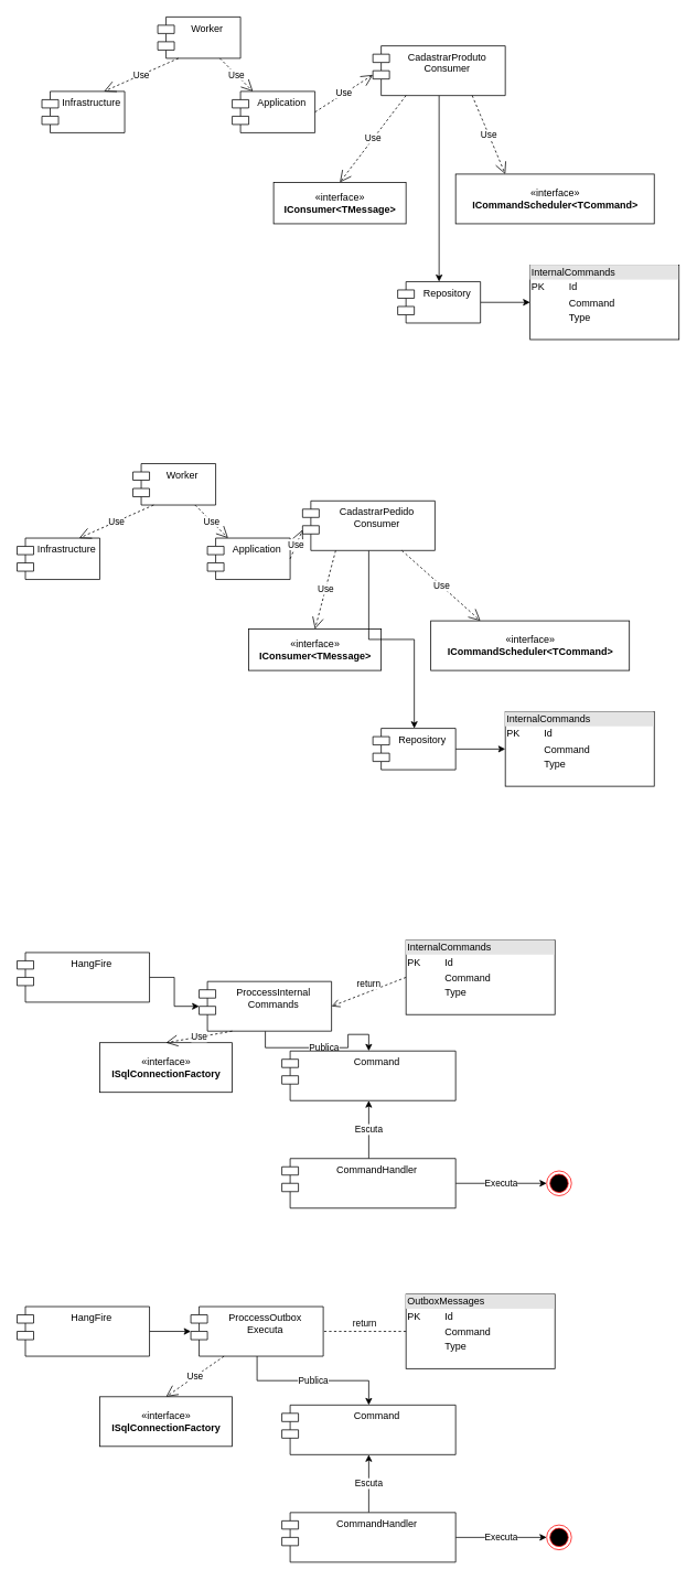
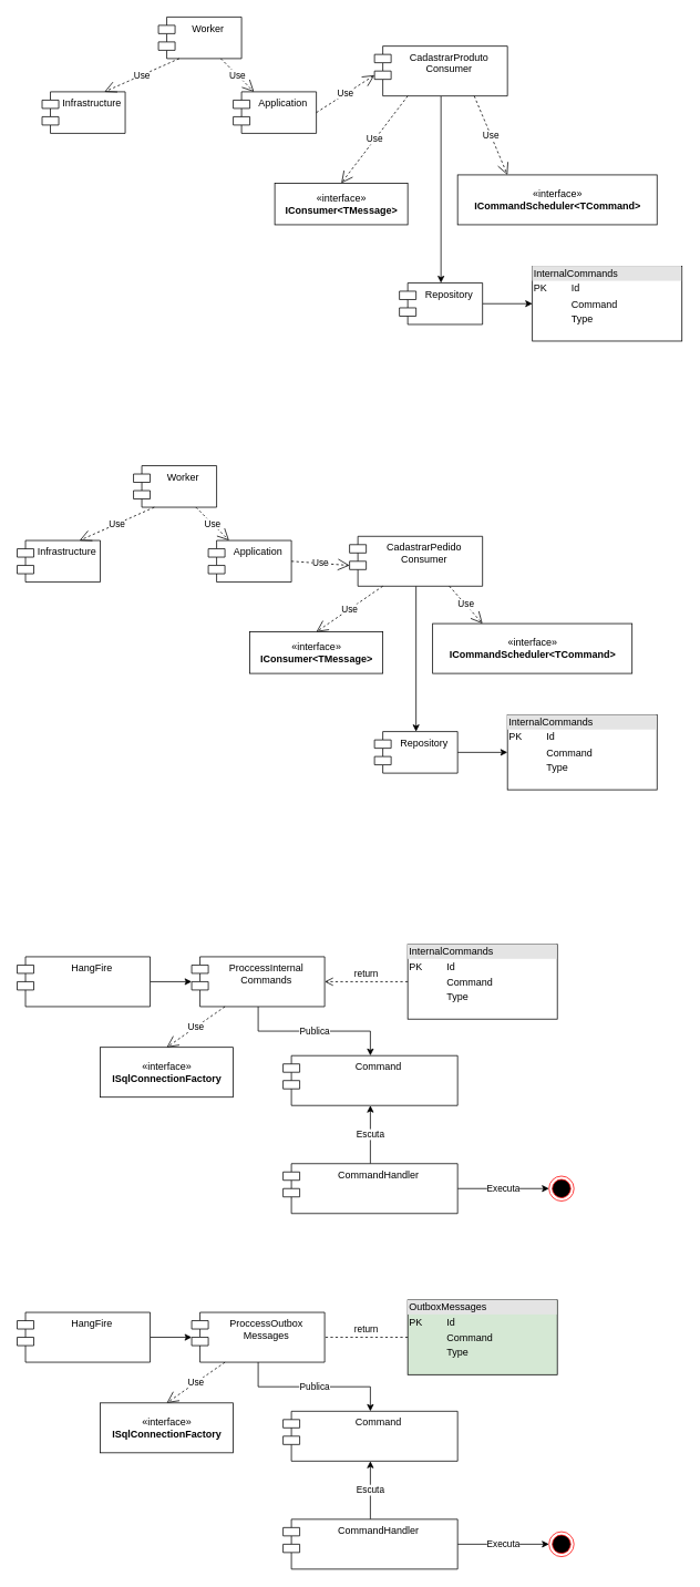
  <mxCell id="0" />
  <mxCell id="1" parent="0" />
  <mxCell id="2" value="Worker" style="shape=module;align=left;spacingLeft=20;align=center;verticalAlign=top;" parent="1" vertex="1"><mxGeometry x="190" y="20" width="100" height="50" as="geometry" /></mxCell>
  <mxCell id="3" value="Application" style="shape=module;align=left;spacingLeft=20;align=center;verticalAlign=top;" parent="1" vertex="1"><mxGeometry x="280" y="110" width="100" height="50" as="geometry" /></mxCell>
  <mxCell id="4" value="Infrastructure" style="shape=module;align=left;spacingLeft=20;align=center;verticalAlign=top;" parent="1" vertex="1"><mxGeometry x="50" y="110" width="100" height="50" as="geometry" /></mxCell>
  <mxCell id="5" value="Use" style="endArrow=open;endSize=12;dashed=1;html=1;rounded=0;exitX=0.25;exitY=1;exitDx=0;exitDy=0;entryX=0.75;entryY=0;entryDx=0;entryDy=0;" parent="1" source="2" target="4" edge="1"><mxGeometry width="160" relative="1" as="geometry"><mxPoint x="390" y="230" as="sourcePoint" /><mxPoint x="550" y="230" as="targetPoint" /></mxGeometry></mxCell>
  <mxCell id="6" value="Use" style="endArrow=open;endSize=12;dashed=1;html=1;rounded=0;exitX=0.75;exitY=1;exitDx=0;exitDy=0;entryX=0.25;entryY=0;entryDx=0;entryDy=0;" parent="1" source="2" target="3" edge="1"><mxGeometry width="160" relative="1" as="geometry"><mxPoint x="390" y="230" as="sourcePoint" /><mxPoint x="550" y="230" as="targetPoint" /></mxGeometry></mxCell>
  <mxCell id="7" value="«interface»&lt;br&gt;&lt;b&gt;IConsumer&amp;lt;TMessage&amp;gt;&lt;/b&gt;" style="html=1;" parent="1" vertex="1"><mxGeometry x="330" y="220" width="160" height="50" as="geometry" /></mxCell>
  <mxCell id="8" value="" style="edgeStyle=orthogonalEdgeStyle;rounded=0;orthogonalLoop=1;jettySize=auto;html=1;entryX=0.5;entryY=0;entryDx=0;entryDy=0;" parent="1" source="9" target="15" edge="1"><mxGeometry relative="1" as="geometry" /></mxCell>
  <mxCell id="9" value="CadastrarProduto&#10;Consumer" style="shape=module;align=left;spacingLeft=20;align=center;verticalAlign=top;" parent="1" vertex="1"><mxGeometry x="450" y="55" width="160" height="60" as="geometry" /></mxCell>
  <mxCell id="10" value="Use" style="endArrow=open;endSize=12;dashed=1;html=1;rounded=0;exitX=1;exitY=0.5;exitDx=0;exitDy=0;entryX=0;entryY=0;entryDx=0;entryDy=35;entryPerimeter=0;" parent="1" source="3" target="9" edge="1"><mxGeometry width="160" relative="1" as="geometry"><mxPoint x="390" y="230" as="sourcePoint" /><mxPoint x="550" y="230" as="targetPoint" /></mxGeometry></mxCell>
  <mxCell id="11" value="Use" style="endArrow=open;endSize=12;dashed=1;html=1;rounded=0;exitX=0.25;exitY=1;exitDx=0;exitDy=0;entryX=0.5;entryY=0;entryDx=0;entryDy=0;" parent="1" source="9" target="7" edge="1"><mxGeometry width="160" relative="1" as="geometry"><mxPoint x="390" y="230" as="sourcePoint" /><mxPoint x="550" y="230" as="targetPoint" /></mxGeometry></mxCell>
  <mxCell id="12" value="«interface»&lt;br&gt;&lt;b&gt;ICommandScheduler&amp;lt;TCommand&amp;gt;&lt;/b&gt;" style="html=1;" parent="1" vertex="1"><mxGeometry x="550" y="210" width="240" height="60" as="geometry" /></mxCell>
  <mxCell id="13" value="Use" style="endArrow=open;endSize=12;dashed=1;html=1;rounded=0;exitX=0.75;exitY=1;exitDx=0;exitDy=0;entryX=0.25;entryY=0;entryDx=0;entryDy=0;" parent="1" source="9" target="12" edge="1"><mxGeometry width="160" relative="1" as="geometry"><mxPoint x="390" y="230" as="sourcePoint" /><mxPoint x="550" y="230" as="targetPoint" /></mxGeometry></mxCell>
  <mxCell id="14" value="" style="edgeStyle=orthogonalEdgeStyle;rounded=0;orthogonalLoop=1;jettySize=auto;html=1;" parent="1" source="15" target="16" edge="1"><mxGeometry relative="1" as="geometry" /></mxCell>
  <mxCell id="15" value="Repository" style="shape=module;align=left;spacingLeft=20;align=center;verticalAlign=top;" parent="1" vertex="1"><mxGeometry x="480" y="340" width="100" height="50" as="geometry" /></mxCell>
  <mxCell id="16" value="&lt;div style=&quot;box-sizing:border-box;width:100%;background:#e4e4e4;padding:2px;&quot;&gt;InternalCommands&lt;/div&gt;&lt;table style=&quot;width:100%;font-size:1em;&quot; cellpadding=&quot;2&quot; cellspacing=&quot;0&quot;&gt;&lt;tbody&gt;&lt;tr&gt;&lt;td&gt;PK&lt;/td&gt;&lt;td&gt;Id&lt;/td&gt;&lt;/tr&gt;&lt;tr&gt;&lt;td&gt;&lt;br&gt;&lt;/td&gt;&lt;td&gt;Command&lt;/td&gt;&lt;/tr&gt;&lt;tr&gt;&lt;td&gt;&lt;/td&gt;&lt;td&gt;Type&lt;/td&gt;&lt;/tr&gt;&lt;/tbody&gt;&lt;/table&gt;" style="verticalAlign=top;align=left;overflow=fill;html=1;" parent="1" vertex="1"><mxGeometry x="640" y="320" width="180" height="90" as="geometry" /></mxCell>
  <mxCell id="17" value="Worker" style="shape=module;align=left;spacingLeft=20;align=center;verticalAlign=top;" parent="1" vertex="1"><mxGeometry x="160" y="560" width="100" height="50" as="geometry" /></mxCell>
  <mxCell id="18" value="Application" style="shape=module;align=left;spacingLeft=20;align=center;verticalAlign=top;" parent="1" vertex="1"><mxGeometry x="250" y="650" width="100" height="50" as="geometry" /></mxCell>
  <mxCell id="19" value="Infrastructure" style="shape=module;align=left;spacingLeft=20;align=center;verticalAlign=top;" parent="1" vertex="1"><mxGeometry x="20" y="650" width="100" height="50" as="geometry" /></mxCell>
  <mxCell id="20" value="Use" style="endArrow=open;endSize=12;dashed=1;html=1;rounded=0;exitX=0.25;exitY=1;exitDx=0;exitDy=0;entryX=0.75;entryY=0;entryDx=0;entryDy=0;" parent="1" source="17" target="19" edge="1"><mxGeometry width="160" relative="1" as="geometry"><mxPoint x="360" y="770" as="sourcePoint" /><mxPoint x="520" y="770" as="targetPoint" /></mxGeometry></mxCell>
  <mxCell id="21" value="Use" style="endArrow=open;endSize=12;dashed=1;html=1;rounded=0;exitX=0.75;exitY=1;exitDx=0;exitDy=0;entryX=0.25;entryY=0;entryDx=0;entryDy=0;" parent="1" source="17" target="18" edge="1"><mxGeometry width="160" relative="1" as="geometry"><mxPoint x="360" y="770" as="sourcePoint" /><mxPoint x="520" y="770" as="targetPoint" /></mxGeometry></mxCell>
  <mxCell id="22" value="«interface»&lt;br&gt;&lt;b&gt;IConsumer&amp;lt;TMessage&amp;gt;&lt;/b&gt;" style="html=1;" parent="1" vertex="1"><mxGeometry x="300" y="760" width="160" height="50" as="geometry" /></mxCell>
  <mxCell id="23" value="" style="edgeStyle=orthogonalEdgeStyle;rounded=0;orthogonalLoop=1;jettySize=auto;html=1;entryX=0.5;entryY=0;entryDx=0;entryDy=0;" parent="1" source="24" target="30" edge="1"><mxGeometry relative="1" as="geometry" /></mxCell>
- <mxCell id="24" value="CadastrarPedido&#10;Consumer" style="shape=module;align=left;spacingLeft=20;align=center;verticalAlign=top;" parent="1" vertex="1"><mxGeometry x="365" y="605" width="160" height="60" as="geometry" /></mxCell>
+ <mxCell id="24" value="CadastrarPedido&#10;Consumer" style="shape=module;align=left;spacingLeft=20;align=center;verticalAlign=top;" parent="1" vertex="1"><mxGeometry x="420" y="645" width="160" height="60" as="geometry" /></mxCell>
  <mxCell id="25" value="Use" style="endArrow=open;endSize=12;dashed=1;html=1;rounded=0;exitX=1;exitY=0.5;exitDx=0;exitDy=0;entryX=0;entryY=0;entryDx=0;entryDy=35;entryPerimeter=0;" parent="1" source="18" target="24" edge="1"><mxGeometry width="160" relative="1" as="geometry"><mxPoint x="360" y="770" as="sourcePoint" /><mxPoint x="520" y="770" as="targetPoint" /></mxGeometry></mxCell>
  <mxCell id="26" value="Use" style="endArrow=open;endSize=12;dashed=1;html=1;rounded=0;exitX=0.25;exitY=1;exitDx=0;exitDy=0;entryX=0.5;entryY=0;entryDx=0;entryDy=0;" parent="1" source="24" target="22" edge="1"><mxGeometry width="160" relative="1" as="geometry"><mxPoint x="360" y="770" as="sourcePoint" /><mxPoint x="520" y="770" as="targetPoint" /></mxGeometry></mxCell>
  <mxCell id="27" value="«interface»&lt;br&gt;&lt;b&gt;ICommandScheduler&amp;lt;TCommand&amp;gt;&lt;/b&gt;" style="html=1;" parent="1" vertex="1"><mxGeometry x="520" y="750" width="240" height="60" as="geometry" /></mxCell>
  <mxCell id="28" value="Use" style="endArrow=open;endSize=12;dashed=1;html=1;rounded=0;exitX=0.75;exitY=1;exitDx=0;exitDy=0;entryX=0.25;entryY=0;entryDx=0;entryDy=0;" parent="1" source="24" target="27" edge="1"><mxGeometry width="160" relative="1" as="geometry"><mxPoint x="360" y="770" as="sourcePoint" /><mxPoint x="520" y="770" as="targetPoint" /></mxGeometry></mxCell>
  <mxCell id="29" value="" style="edgeStyle=orthogonalEdgeStyle;rounded=0;orthogonalLoop=1;jettySize=auto;html=1;" parent="1" source="30" target="31" edge="1"><mxGeometry relative="1" as="geometry" /></mxCell>
  <mxCell id="30" value="Repository" style="shape=module;align=left;spacingLeft=20;align=center;verticalAlign=top;" parent="1" vertex="1"><mxGeometry x="450" y="880" width="100" height="50" as="geometry" /></mxCell>
  <mxCell id="31" value="&lt;div style=&quot;box-sizing:border-box;width:100%;background:#e4e4e4;padding:2px;&quot;&gt;InternalCommands&lt;/div&gt;&lt;table style=&quot;width:100%;font-size:1em;&quot; cellpadding=&quot;2&quot; cellspacing=&quot;0&quot;&gt;&lt;tbody&gt;&lt;tr&gt;&lt;td&gt;PK&lt;/td&gt;&lt;td&gt;Id&lt;/td&gt;&lt;/tr&gt;&lt;tr&gt;&lt;td&gt;&lt;br&gt;&lt;/td&gt;&lt;td&gt;Command&lt;/td&gt;&lt;/tr&gt;&lt;tr&gt;&lt;td&gt;&lt;/td&gt;&lt;td&gt;Type&lt;/td&gt;&lt;/tr&gt;&lt;/tbody&gt;&lt;/table&gt;" style="verticalAlign=top;align=left;overflow=fill;html=1;" parent="1" vertex="1"><mxGeometry x="610" y="860" width="180" height="90" as="geometry" /></mxCell>
  <mxCell id="32" value="" style="edgeStyle=orthogonalEdgeStyle;rounded=0;orthogonalLoop=1;jettySize=auto;html=1;" parent="1" source="33" target="35" edge="1"><mxGeometry relative="1" as="geometry" /></mxCell>
  <mxCell id="33" value="HangFire" style="shape=module;align=left;spacingLeft=20;align=center;verticalAlign=top;" parent="1" vertex="1"><mxGeometry x="20" y="1151" width="160" height="60" as="geometry" /></mxCell>
  <mxCell id="34" value="Publica" style="edgeStyle=orthogonalEdgeStyle;rounded=0;orthogonalLoop=1;jettySize=auto;html=1;" parent="1" source="35" target="40" edge="1"><mxGeometry relative="1" as="geometry" /></mxCell>
- <mxCell id="35" value="ProccessInternal&#10;Commands" style="shape=module;align=left;spacingLeft=20;align=center;verticalAlign=top;" parent="1" vertex="1"><mxGeometry x="240" y="1186" width="160" height="60" as="geometry" /></mxCell>
+ <mxCell id="35" value="ProccessInternal&#10;Commands" style="shape=module;align=left;spacingLeft=20;align=center;verticalAlign=top;" parent="1" vertex="1"><mxGeometry x="230" y="1151" width="160" height="60" as="geometry" /></mxCell>
  <mxCell id="36" value="«interface»&lt;br&gt;&lt;b&gt;ISqlConnectionFactory&lt;/b&gt;" style="html=1;" parent="1" vertex="1"><mxGeometry x="120" y="1260" width="160" height="60" as="geometry" /></mxCell>
  <mxCell id="37" value="&lt;div style=&quot;box-sizing:border-box;width:100%;background:#e4e4e4;padding:2px;&quot;&gt;InternalCommands&lt;/div&gt;&lt;table style=&quot;width:100%;font-size:1em;&quot; cellpadding=&quot;2&quot; cellspacing=&quot;0&quot;&gt;&lt;tbody&gt;&lt;tr&gt;&lt;td&gt;PK&lt;/td&gt;&lt;td&gt;Id&lt;/td&gt;&lt;/tr&gt;&lt;tr&gt;&lt;td&gt;&lt;br&gt;&lt;/td&gt;&lt;td&gt;Command&lt;/td&gt;&lt;/tr&gt;&lt;tr&gt;&lt;td&gt;&lt;/td&gt;&lt;td&gt;Type&lt;/td&gt;&lt;/tr&gt;&lt;/tbody&gt;&lt;/table&gt;" style="verticalAlign=top;align=left;overflow=fill;html=1;" parent="1" vertex="1"><mxGeometry x="490" y="1136" width="180" height="90" as="geometry" /></mxCell>
  <mxCell id="38" value="return" style="html=1;verticalAlign=bottom;endArrow=open;dashed=1;endSize=8;rounded=0;exitX=0;exitY=0.5;exitDx=0;exitDy=0;entryX=1;entryY=0.5;entryDx=0;entryDy=0;" parent="1" source="37" target="35" edge="1"><mxGeometry relative="1" as="geometry"><mxPoint x="470" y="1190" as="sourcePoint" /><mxPoint x="390" y="1190" as="targetPoint" /></mxGeometry></mxCell>
  <mxCell id="39" value="Use" style="endArrow=open;endSize=12;dashed=1;html=1;rounded=0;exitX=0.25;exitY=1;exitDx=0;exitDy=0;entryX=0.5;entryY=0;entryDx=0;entryDy=0;" parent="1" source="35" target="36" edge="1"><mxGeometry width="160" relative="1" as="geometry"><mxPoint x="350" y="1190" as="sourcePoint" /><mxPoint x="510" y="1190" as="targetPoint" /></mxGeometry></mxCell>
  <mxCell id="40" value="Command" style="shape=module;align=left;spacingLeft=20;align=center;verticalAlign=top;" parent="1" vertex="1"><mxGeometry x="340" y="1270" width="210" height="60" as="geometry" /></mxCell>
  <mxCell id="41" value="Escuta" style="edgeStyle=orthogonalEdgeStyle;rounded=0;orthogonalLoop=1;jettySize=auto;html=1;" parent="1" source="43" target="40" edge="1"><mxGeometry relative="1" as="geometry" /></mxCell>
  <mxCell id="42" value="Executa" style="edgeStyle=orthogonalEdgeStyle;rounded=0;orthogonalLoop=1;jettySize=auto;html=1;" parent="1" source="43" target="44" edge="1"><mxGeometry relative="1" as="geometry" /></mxCell>
  <mxCell id="43" value="CommandHandler" style="shape=module;align=left;spacingLeft=20;align=center;verticalAlign=top;" parent="1" vertex="1"><mxGeometry x="340" y="1400" width="210" height="60" as="geometry" /></mxCell>
  <mxCell id="44" value="" style="ellipse;html=1;shape=endState;fillColor=#000000;strokeColor=#ff0000;" parent="1" vertex="1"><mxGeometry x="660" y="1415" width="30" height="30" as="geometry" /></mxCell>
  <mxCell id="45" value="" style="edgeStyle=orthogonalEdgeStyle;rounded=0;orthogonalLoop=1;jettySize=auto;html=1;" parent="1" source="46" target="48" edge="1"><mxGeometry relative="1" as="geometry" /></mxCell>
  <mxCell id="46" value="HangFire" style="shape=module;align=left;spacingLeft=20;align=center;verticalAlign=top;" parent="1" vertex="1"><mxGeometry x="20" y="1579" width="160" height="60" as="geometry" /></mxCell>
  <mxCell id="47" value="Publica" style="edgeStyle=orthogonalEdgeStyle;rounded=0;orthogonalLoop=1;jettySize=auto;html=1;" parent="1" source="48" target="53" edge="1"><mxGeometry relative="1" as="geometry" /></mxCell>
- <mxCell id="48" value="ProccessOutbox&#10;Executa" style="shape=module;align=left;spacingLeft=20;align=center;verticalAlign=top;" parent="1" vertex="1"><mxGeometry x="230" y="1579" width="160" height="60" as="geometry" /></mxCell>
+ <mxCell id="48" value="ProccessOutbox&#10;Messages" style="shape=module;align=left;spacingLeft=20;align=center;verticalAlign=top;" parent="1" vertex="1"><mxGeometry x="230" y="1579" width="160" height="60" as="geometry" /></mxCell>
  <mxCell id="49" value="«interface»&lt;br&gt;&lt;b&gt;ISqlConnectionFactory&lt;/b&gt;" style="html=1;" parent="1" vertex="1"><mxGeometry x="120" y="1688" width="160" height="60" as="geometry" /></mxCell>
- <mxCell id="50" value="&lt;div style=&quot;box-sizing:border-box;width:100%;background:#e4e4e4;padding:2px;&quot;&gt;OutboxMessages&lt;/div&gt;&lt;table style=&quot;width:100%;font-size:1em;&quot; cellpadding=&quot;2&quot; cellspacing=&quot;0&quot;&gt;&lt;tbody&gt;&lt;tr&gt;&lt;td&gt;PK&lt;/td&gt;&lt;td&gt;Id&lt;/td&gt;&lt;/tr&gt;&lt;tr&gt;&lt;td&gt;&lt;br&gt;&lt;/td&gt;&lt;td&gt;Command&lt;/td&gt;&lt;/tr&gt;&lt;tr&gt;&lt;td&gt;&lt;/td&gt;&lt;td&gt;Type&lt;/td&gt;&lt;/tr&gt;&lt;/tbody&gt;&lt;/table&gt;" style="verticalAlign=top;align=left;overflow=fill;html=1;" parent="1" vertex="1"><mxGeometry x="490" y="1564" width="180" height="90" as="geometry" /></mxCell>
+ <mxCell id="50" value="&lt;div style=&quot;box-sizing:border-box;width:100%;background:#e4e4e4;padding:2px;&quot;&gt;OutboxMessages&lt;/div&gt;&lt;table style=&quot;width:100%;font-size:1em;&quot; cellpadding=&quot;2&quot; cellspacing=&quot;0&quot;&gt;&lt;tbody&gt;&lt;tr&gt;&lt;td&gt;PK&lt;/td&gt;&lt;td&gt;Id&lt;/td&gt;&lt;/tr&gt;&lt;tr&gt;&lt;td&gt;&lt;br&gt;&lt;/td&gt;&lt;td&gt;Command&lt;/td&gt;&lt;/tr&gt;&lt;tr&gt;&lt;td&gt;&lt;/td&gt;&lt;td&gt;Type&lt;/td&gt;&lt;/tr&gt;&lt;/tbody&gt;&lt;/table&gt;" style="verticalAlign=top;align=left;overflow=fill;html=1;fillColor=#d5e8d4;" parent="1" vertex="1"><mxGeometry x="490" y="1564" width="180" height="90" as="geometry" /></mxCell>
  <mxCell id="51" value="return" style="html=1;verticalAlign=bottom;endArrow=none;dashed=1;endSize=8;rounded=0;exitX=0;exitY=0.5;exitDx=0;exitDy=0;entryX=1;entryY=0.5;entryDx=0;entryDy=0;" parent="1" source="50" target="48" edge="1"><mxGeometry relative="1" as="geometry"><mxPoint x="470" y="1618" as="sourcePoint" /><mxPoint x="390" y="1618" as="targetPoint" /></mxGeometry></mxCell>
  <mxCell id="52" value="Use" style="endArrow=open;endSize=12;dashed=1;html=1;rounded=0;exitX=0.25;exitY=1;exitDx=0;exitDy=0;entryX=0.5;entryY=0;entryDx=0;entryDy=0;" parent="1" source="48" target="49" edge="1"><mxGeometry width="160" relative="1" as="geometry"><mxPoint x="350" y="1618" as="sourcePoint" /><mxPoint x="510" y="1618" as="targetPoint" /></mxGeometry></mxCell>
  <mxCell id="53" value="Command" style="shape=module;align=left;spacingLeft=20;align=center;verticalAlign=top;" parent="1" vertex="1"><mxGeometry x="340" y="1698" width="210" height="60" as="geometry" /></mxCell>
  <mxCell id="54" value="Escuta" style="edgeStyle=orthogonalEdgeStyle;rounded=0;orthogonalLoop=1;jettySize=auto;html=1;" parent="1" source="56" target="53" edge="1"><mxGeometry relative="1" as="geometry" /></mxCell>
  <mxCell id="55" value="Executa" style="edgeStyle=orthogonalEdgeStyle;rounded=0;orthogonalLoop=1;jettySize=auto;html=1;" parent="1" source="56" target="57" edge="1"><mxGeometry relative="1" as="geometry" /></mxCell>
  <mxCell id="56" value="CommandHandler" style="shape=module;align=left;spacingLeft=20;align=center;verticalAlign=top;" parent="1" vertex="1"><mxGeometry x="340" y="1828" width="210" height="60" as="geometry" /></mxCell>
  <mxCell id="57" value="" style="ellipse;html=1;shape=endState;fillColor=#000000;strokeColor=#ff0000;" parent="1" vertex="1"><mxGeometry x="660" y="1843" width="30" height="30" as="geometry" /></mxCell>
